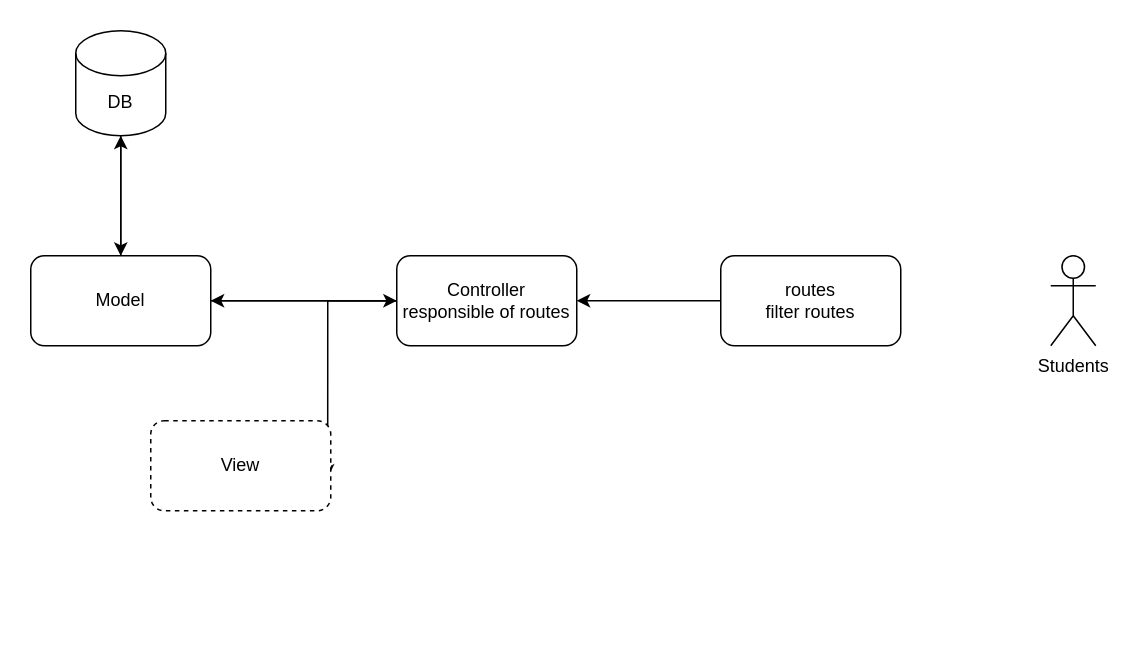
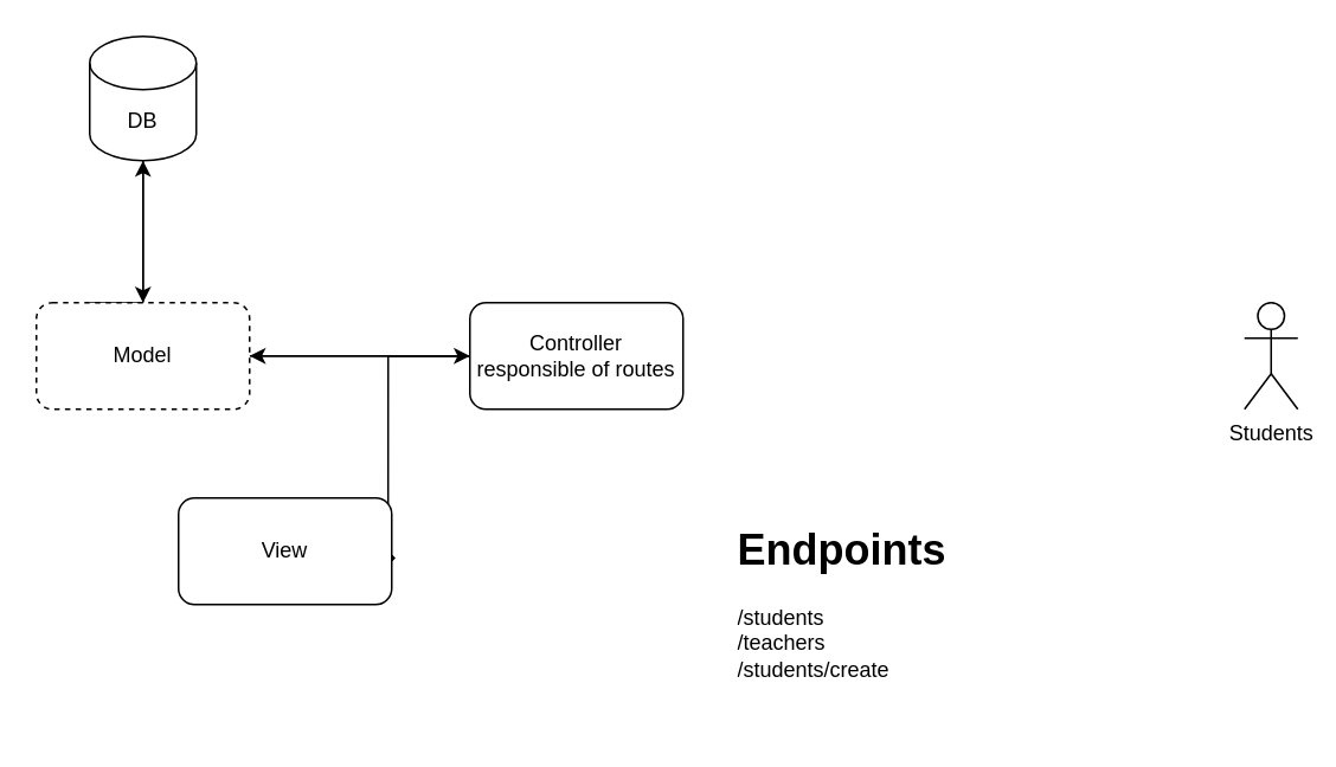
  <mxCell id="0" />
  <mxCell id="1" parent="0" />
- <mxCell id="2" style="edgeStyle=orthogonalEdgeStyle;rounded=0;orthogonalLoop=1;jettySize=auto;html=1;" edge="1" parent="1" source="3" target="8"><mxGeometry relative="1" as="geometry" /></mxCell>
- <mxCell id="3" value="routes&lt;br&gt;filter routes" style="rounded=1;whiteSpace=wrap;html=1;" vertex="1" parent="1"><mxGeometry x="480" y="170" width="120" height="60" as="geometry" /></mxCell>
  <mxCell id="4" value="Students" style="shape=umlActor;verticalLabelPosition=bottom;verticalAlign=top;html=1;outlineConnect=0;" vertex="1" parent="1"><mxGeometry x="700" y="170" width="30" height="60" as="geometry" /></mxCell>
+ <mxCell id="5" value="&lt;h1&gt;Endpoints&lt;/h1&gt;&lt;div&gt;/students&lt;/div&gt;&lt;div&gt;/teachers&lt;/div&gt;&lt;div&gt;/students/create&lt;/div&gt;" style="text;html=1;strokeColor=none;fillColor=none;spacing=5;spacingTop=-20;whiteSpace=wrap;overflow=hidden;rounded=0;" vertex="1" parent="1"><mxGeometry x="410" y="290" width="190" height="120" as="geometry" /></mxCell>
  <mxCell id="6" style="edgeStyle=orthogonalEdgeStyle;rounded=0;orthogonalLoop=1;jettySize=auto;html=1;entryX=1;entryY=0.5;entryDx=0;entryDy=0;" edge="1" parent="1" source="8" target="11"><mxGeometry relative="1" as="geometry" /></mxCell>
- <mxCell id="7" style="edgeStyle=orthogonalEdgeStyle;rounded=0;orthogonalLoop=1;jettySize=auto;html=1;entryX=0.983;entryY=0.633;entryDx=0;entryDy=0;entryPerimeter=0;" edge="1" parent="1" source="8" target="14"><mxGeometry relative="1" as="geometry" /></mxCell>
+ <mxCell id="7" style="edgeStyle=orthogonalEdgeStyle;rounded=0;orthogonalLoop=1;jettySize=auto;html=1;entryX=0.983;entryY=0.633;entryDx=0;entryDy=0;entryPerimeter=0;endArrow=diamond;" edge="1" parent="1" source="8" target="14"><mxGeometry relative="1" as="geometry" /></mxCell>
  <mxCell id="8" value="Controller&lt;br&gt;responsible of routes" style="rounded=1;whiteSpace=wrap;html=1;" vertex="1" parent="1"><mxGeometry x="264" y="170" width="120" height="60" as="geometry" /></mxCell>
  <mxCell id="9" style="edgeStyle=orthogonalEdgeStyle;rounded=0;orthogonalLoop=1;jettySize=auto;html=1;exitX=0.25;exitY=0;exitDx=0;exitDy=0;" edge="1" parent="1" source="11" target="13"><mxGeometry relative="1" as="geometry"><Array as="points"><mxPoint x="80" y="170" /></Array></mxGeometry></mxCell>
  <mxCell id="10" style="edgeStyle=orthogonalEdgeStyle;rounded=0;orthogonalLoop=1;jettySize=auto;html=1;" edge="1" parent="1" source="11" target="8"><mxGeometry relative="1" as="geometry" /></mxCell>
- <mxCell id="11" value="Model" style="rounded=1;whiteSpace=wrap;html=1;" vertex="1" parent="1"><mxGeometry x="20" y="170" width="120" height="60" as="geometry" /></mxCell>
+ <mxCell id="11" value="Model" style="rounded=1;whiteSpace=wrap;html=1;dashed=1;" vertex="1" parent="1"><mxGeometry x="20" y="170" width="120" height="60" as="geometry" /></mxCell>
  <mxCell id="12" style="edgeStyle=orthogonalEdgeStyle;rounded=0;orthogonalLoop=1;jettySize=auto;html=1;" edge="1" parent="1" source="13" target="11"><mxGeometry relative="1" as="geometry" /></mxCell>
  <mxCell id="13" value="DB" style="shape=cylinder3;whiteSpace=wrap;html=1;boundedLbl=1;backgroundOutline=1;size=15;" vertex="1" parent="1"><mxGeometry x="50" y="20" width="60" height="70" as="geometry" /></mxCell>
- <mxCell id="14" value="View" style="rounded=1;whiteSpace=wrap;html=1;dashed=1;" vertex="1" parent="1"><mxGeometry x="100" y="280" width="120" height="60" as="geometry" /></mxCell>
+ <mxCell id="14" value="View" style="rounded=1;whiteSpace=wrap;html=1;" vertex="1" parent="1"><mxGeometry x="100" y="280" width="120" height="60" as="geometry" /></mxCell>
